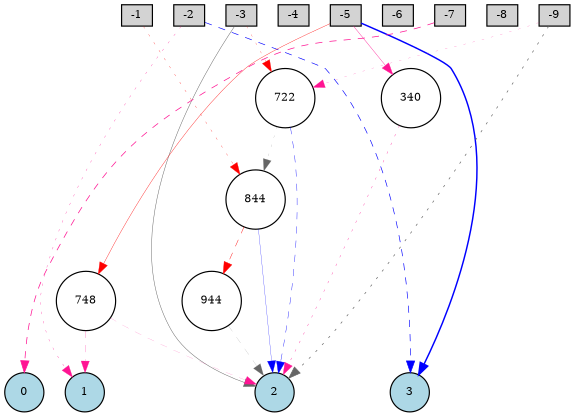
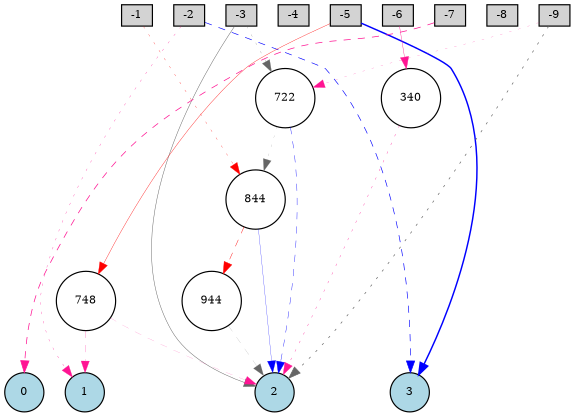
  digraph {
    node [fillcolor=lightgray fontsize=9 shape=box style=filled]
    edge [style=invis]
    -1 [height=0.2 width=0.2]
    -2 [height=0.2 width=0.2]
    -3 [height=0.2 width=0.2]
    -4 [height=0.2 width=0.2]
    -5 [height=0.2 width=0.2]
    -6 [height=0.2 width=0.2]
    -7 [height=0.2 width=0.2]
    -8 [height=0.2 width=0.2]
    -9 [height=0.2 width=0.2]
    0 [fillcolor=lightblue height=0.2 shape=circle width=0.2]
    1 [fillcolor=lightblue height=0.2 shape=circle width=0.2]
    2 [fillcolor=lightblue height=0.2 shape=circle width=0.2]
    3 [fillcolor=lightblue height=0.2 shape=circle width=0.2]
    844 [fillcolor=white height=0.2 shape=circle width=0.2]
    722 [fillcolor=white height=0.2 shape=circle width=0.2]
    748 [fillcolor=white height=0.2 shape=circle width=0.2]
    n17 [fillcolor=white height=0.2 label=340 shape=circle width=0.2]
    944 [fillcolor=white height=0.2 shape=circle width=0.2]
    subgraph sub_1 {
      rank=source
      -1
      -2
      -3
      -4
      -5
      -6
      -7
      -8
      -9
    }
    subgraph sub_2 {
      rank=sink
      0
      1
      2
      3
    }
    -1 -> -2
    -1 -> 844 [color=red penwidth=0.2313041919691936 style=dotted]
    -2 -> -3
    -2 -> 1 [color=deeppink penwidth=0.24608784502714062 style=dotted]
    -2 -> 3 [color=blue penwidth=0.5365730870958291 style=dashed]
    -3 -> -4
    -3 -> 2 [color=gray40 penwidth=0.39778024725657635 style=bold]
-   -3 -> 722 [color=red penwidth=0.18529648813069283 style=dotted]
+   -3 -> 722 [color=gray40 penwidth=0.18529648813069283 style=dotted]
    -4 -> -5
    -5 -> -6
    -5 -> 3 [color=blue penwidth=1.2356925758048347 style=bold]
    -5 -> 748 [color=red penwidth=0.3008937385332545 style=bold]
-   -5 -> n17 [color=deeppink penwidth=0.3216176600482126 style=bold]
+   -6 -> n17 [color=deeppink penwidth=0.3216176600482126 style=bold]
    -6 -> -7
    -7 -> -8
    -7 -> 0 [color=deeppink penwidth=0.6158860757180652 style=dashed]
    -8 -> -9
    -9 -> 2 [color=gray40 penwidth=0.5774191341705572 style=dotted]
    -9 -> 722 [color=deeppink penwidth=0.15269198393823652 style=dotted]
    0 -> 1
    1 -> 2
    2 -> 3
    844 -> 2 [color=blue penwidth=0.2025339202474158 style=bold]
    844 -> 944 [color=red penwidth=0.3564952544869927 style=dashed]
    722 -> 2 [color=blue penwidth=0.31930516653134866 style=dashed]
    722 -> 844 [color=gray40 penwidth=0.12923032764257134 style=dotted]
    748 -> 1 [color=deeppink penwidth=0.19970362935271752 style=dashed]
    748 -> 2 [color=deeppink penwidth=0.10787048333341208 style=dashed]
    n17 -> 2 [color=deeppink penwidth=0.2854937666152931 style=dotted]
    944 -> 2 [color=gray40 penwidth=0.1105215598681315 style=dashed]
  }
